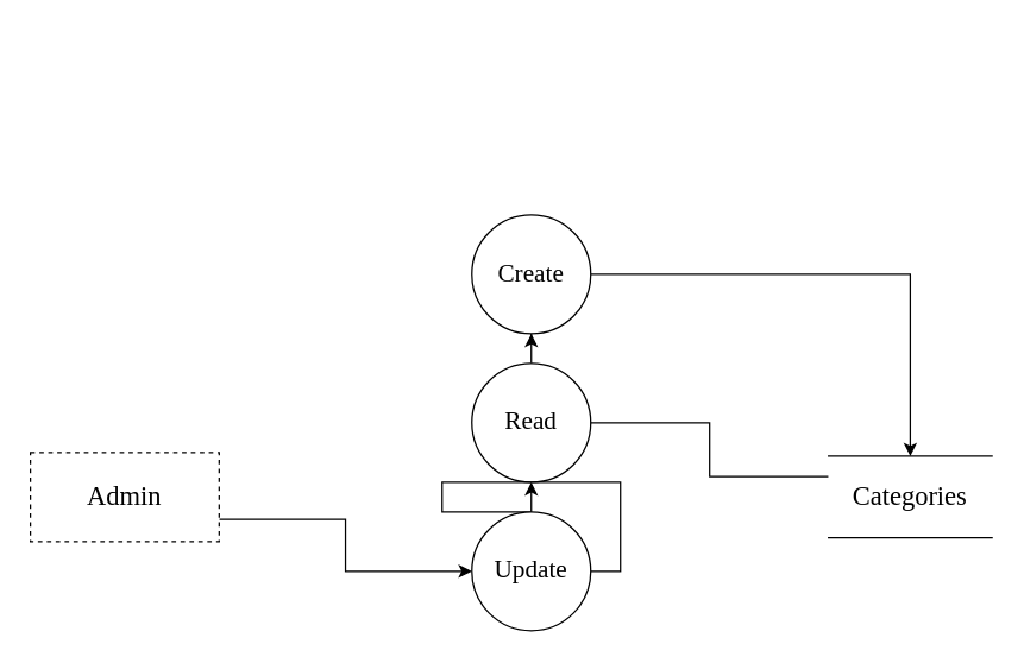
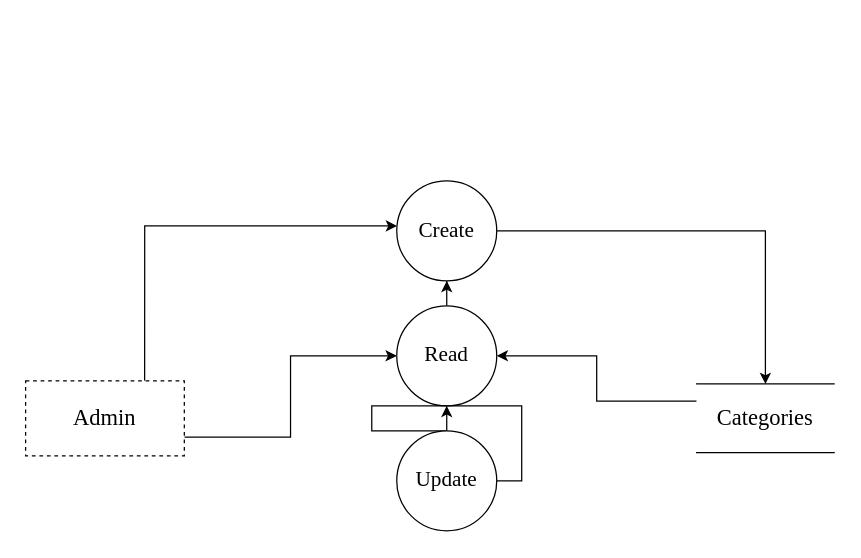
  <mxCell id="0" />
  <mxCell id="1" parent="0" />
  <mxCell id="2" value="" style="edgeStyle=orthogonalEdgeStyle;rounded=0;orthogonalLoop=1;jettySize=auto;html=1;fontFamily=Times New Roman;fontSize=16;entryX=0.25;entryY=1;entryDx=0;entryDy=0;exitX=1;exitY=0;exitDx=0;exitDy=0;" parent="1" edge="1"><mxGeometry relative="1" as="geometry"><mxPoint x="577" y="20" as="targetPoint" /></mxGeometry></mxCell>
  <mxCell id="3" style="edgeStyle=orthogonalEdgeStyle;rounded=0;orthogonalLoop=1;jettySize=auto;html=1;exitX=0.75;exitY=1;exitDx=0;exitDy=0;entryX=1;entryY=1;entryDx=0;entryDy=0;fontFamily=Times New Roman;fontSize=16;" parent="1" edge="1"><mxGeometry relative="1" as="geometry"><Array as="points"><mxPoint x="637" y="167" /></Array><mxPoint x="637" y="20" as="sourcePoint" /></mxGeometry></mxCell>
- <mxCell id="5" style="edgeStyle=orthogonalEdgeStyle;rounded=0;orthogonalLoop=1;jettySize=auto;html=1;exitX=1;exitY=0.75;exitDx=0;exitDy=0;endArrow=classic;endFill=1;fontFamily=Times New Roman;" parent="1" source="6" target="14" edge="1"><mxGeometry relative="1" as="geometry" /></mxCell>
+ <mxCell id="4" style="edgeStyle=orthogonalEdgeStyle;rounded=0;orthogonalLoop=1;jettySize=auto;html=1;exitX=0.75;exitY=0;exitDx=0;exitDy=0;endArrow=classic;endFill=1;fontFamily=Times New Roman;" parent="1" source="6" target="12" edge="1"><mxGeometry relative="1" as="geometry"><Array as="points"><mxPoint x="115" y="180" /></Array></mxGeometry></mxCell>
+ <mxCell id="5" style="edgeStyle=orthogonalEdgeStyle;rounded=0;orthogonalLoop=1;jettySize=auto;html=1;exitX=1;exitY=0.75;exitDx=0;exitDy=0;endArrow=classic;endFill=1;fontFamily=Times New Roman;" parent="1" source="6" target="8" edge="1"><mxGeometry relative="1" as="geometry" /></mxCell>
  <mxCell id="6" value="&lt;font style=&quot;font-size: 18px&quot;&gt;Admin&lt;/font&gt;" style="rounded=0;whiteSpace=wrap;html=1;fontFamily=Times New Roman;dashed=1;" parent="1" vertex="1"><mxGeometry x="20" y="304" width="127" height="60" as="geometry" /></mxCell>
  <mxCell id="7" style="edgeStyle=orthogonalEdgeStyle;rounded=0;orthogonalLoop=1;jettySize=auto;html=1;fontFamily=Times New Roman;fontSize=14;endArrow=classic;endFill=1;elbow=vertical;" parent="1" source="8" target="12" edge="1"><mxGeometry relative="1" as="geometry" /></mxCell>
  <mxCell id="8" value="&lt;p&gt;&lt;span style=&quot;line-height: 1.1&quot;&gt;&lt;font style=&quot;font-size: 17px&quot;&gt;Read&lt;/font&gt;&lt;/span&gt;&lt;/p&gt;" style="ellipse;whiteSpace=wrap;html=1;aspect=fixed;shadow=0;sketch=0;rotation=0;fontFamily=Times New Roman;" parent="1" vertex="1"><mxGeometry x="317" y="244" width="80" height="80" as="geometry" /></mxCell>
- <mxCell id="9" style="edgeStyle=orthogonalEdgeStyle;rounded=0;orthogonalLoop=1;jettySize=auto;html=1;exitX=0;exitY=0.25;exitDx=0;exitDy=0;endArrow=none;endFill=1;fontFamily=Times New Roman;" parent="1" source="10" target="8" edge="1"><mxGeometry relative="1" as="geometry" /></mxCell>
+ <mxCell id="9" style="edgeStyle=orthogonalEdgeStyle;rounded=0;orthogonalLoop=1;jettySize=auto;html=1;exitX=0;exitY=0.25;exitDx=0;exitDy=0;endArrow=classic;endFill=1;fontFamily=Times New Roman;" parent="1" source="10" target="8" edge="1"><mxGeometry relative="1" as="geometry" /></mxCell>
  <mxCell id="10" value="&lt;font style=&quot;font-size: 18px&quot;&gt;Categories&lt;/font&gt;" style="shape=partialRectangle;whiteSpace=wrap;html=1;left=0;right=0;fillColor=default;rounded=0;shadow=0;glass=0;sketch=0;fontFamily=Times New Roman;fontSize=16;gradientColor=none;" parent="1" vertex="1"><mxGeometry x="557" y="306.5" width="110" height="55" as="geometry" /></mxCell>
  <mxCell id="11" style="edgeStyle=orthogonalEdgeStyle;rounded=0;orthogonalLoop=1;jettySize=auto;html=1;exitX=1;exitY=0.5;exitDx=0;exitDy=0;endArrow=classic;endFill=1;fontFamily=Times New Roman;" parent="1" source="12" target="10" edge="1"><mxGeometry relative="1" as="geometry" /></mxCell>
  <mxCell id="12" value="&lt;p&gt;&lt;span style=&quot;line-height: 1.1&quot;&gt;&lt;font style=&quot;font-size: 17px&quot;&gt;Create&lt;/font&gt;&lt;/span&gt;&lt;/p&gt;" style="ellipse;whiteSpace=wrap;html=1;aspect=fixed;shadow=0;sketch=0;rotation=0;fontFamily=Times New Roman;" parent="1" vertex="1"><mxGeometry x="317" y="144" width="80" height="80" as="geometry" /></mxCell>
  <mxCell id="13" style="edgeStyle=orthogonalEdgeStyle;rounded=0;orthogonalLoop=1;jettySize=auto;html=1;exitX=1;exitY=0.5;exitDx=0;exitDy=0;endArrow=classic;endFill=1;fontFamily=Times New Roman;" parent="1" source="14" target="8" edge="1"><mxGeometry relative="1" as="geometry" /></mxCell>
  <mxCell id="14" value="&lt;p&gt;&lt;span style=&quot;line-height: 1.1&quot;&gt;&lt;font style=&quot;font-size: 17px&quot;&gt;Update&lt;/font&gt;&lt;/span&gt;&lt;/p&gt;" style="ellipse;whiteSpace=wrap;html=1;aspect=fixed;shadow=0;sketch=0;rotation=0;fontFamily=Times New Roman;" parent="1" vertex="1"><mxGeometry x="317" y="344" width="80" height="80" as="geometry" /></mxCell>
